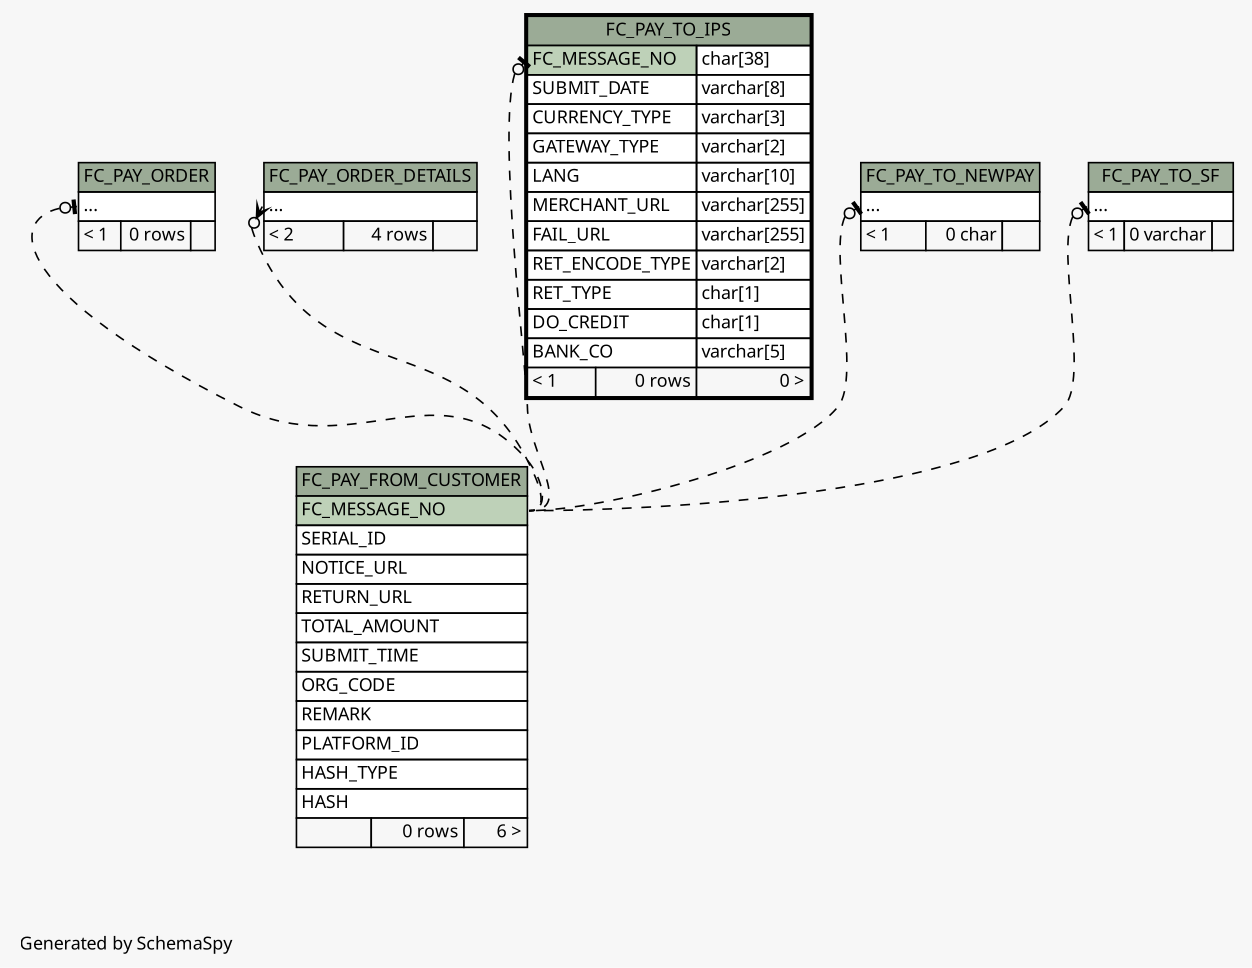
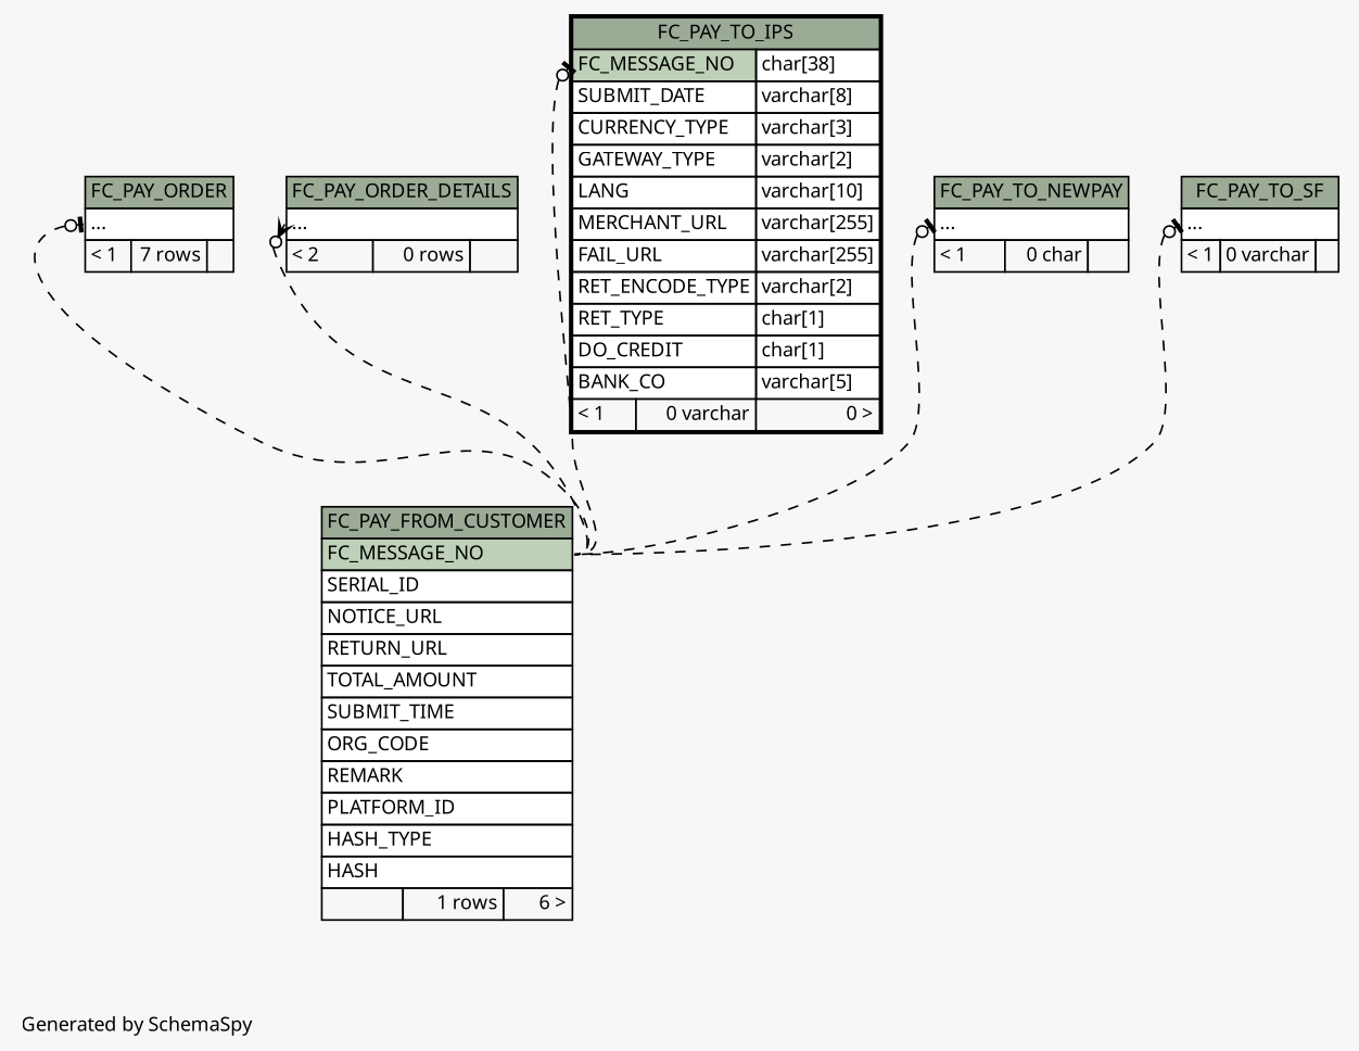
  digraph {
    bgcolor="#f7f7f7"
    fontname="Microsoft YaHei"
    fontsize=11
    label="\nGenerated by SchemaSpy"
    labeljust=l
    nodesep=0.18
    rankdir=TB
    ranksep=0.46
    node [fontname="Microsoft YaHei" fontsize=11 shape=plaintext]
    edge [arrowhead=none arrowsize=0.8 arrowtail=teeodot dir=back headport="FC_MESSAGE_NO:e" style=dashed tailport="elipses:w"]
-   n1 [label=<     <TABLE BORDER="0" CELLBORDER="1" CELLSPACING="0" BGCOLOR="#ffffff">       <TR><TD COLSPAN="3" BGCOLOR="#9bab96" ALIGN="CENTER">FC_PAY_FROM_CUSTOMER</TD></TR>       <TR><TD PORT="FC_MESSAGE_NO" COLSPAN="3" BGCOLOR="#bed1b8" ALIGN="LEFT">FC_MESSAGE_NO</TD></TR>       <TR><TD PORT="SERIAL_ID" COLSPAN="3" ALIGN="LEFT">SERIAL_ID</TD></TR>       <TR><TD PORT="NOTICE_URL" COLSPAN="3" ALIGN="LEFT">NOTICE_URL</TD></TR>       <TR><TD PORT="RETURN_URL" COLSPAN="3" ALIGN="LEFT">RETURN_URL</TD></TR>       <TR><TD PORT="TOTAL_AMOUNT" COLSPAN="3" ALIGN="LEFT">TOTAL_AMOUNT</TD></TR>       <TR><TD PORT="SUBMIT_TIME" COLSPAN="3" ALIGN="LEFT">SUBMIT_TIME</TD></TR>       <TR><TD PORT="ORG_CODE" COLSPAN="3" ALIGN="LEFT">ORG_CODE</TD></TR>       <TR><TD PORT="REMARK" COLSPAN="3" ALIGN="LEFT">REMARK</TD></TR>       <TR><TD PORT="PLATFORM_ID" COLSPAN="3" ALIGN="LEFT">PLATFORM_ID</TD></TR>       <TR><TD PORT="HASH_TYPE" COLSPAN="3" ALIGN="LEFT">HASH_TYPE</TD></TR>       <TR><TD PORT="HASH" COLSPAN="3" ALIGN="LEFT">HASH</TD></TR>       <TR><TD ALIGN="LEFT" BGCOLOR="#f7f7f7">  </TD><TD ALIGN="RIGHT" BGCOLOR="#f7f7f7">0 rows</TD><TD ALIGN="RIGHT" BGCOLOR="#f7f7f7">6 &gt;</TD></TR>     </TABLE>>]
-   n2 [label=<     <TABLE BORDER="0" CELLBORDER="1" CELLSPACING="0" BGCOLOR="#ffffff">       <TR><TD COLSPAN="3" BGCOLOR="#9bab96" ALIGN="CENTER">FC_PAY_ORDER</TD></TR>       <TR><TD PORT="elipses" COLSPAN="3" ALIGN="LEFT">...</TD></TR>       <TR><TD ALIGN="LEFT" BGCOLOR="#f7f7f7">&lt; 1</TD><TD ALIGN="RIGHT" BGCOLOR="#f7f7f7">0 rows</TD><TD ALIGN="RIGHT" BGCOLOR="#f7f7f7">  </TD></TR>     </TABLE>>]
-   n3 [label=<     <TABLE BORDER="0" CELLBORDER="1" CELLSPACING="0" BGCOLOR="#ffffff">       <TR><TD COLSPAN="3" BGCOLOR="#9bab96" ALIGN="CENTER">FC_PAY_ORDER_DETAILS</TD></TR>       <TR><TD PORT="elipses" COLSPAN="3" ALIGN="LEFT">...</TD></TR>       <TR><TD ALIGN="LEFT" BGCOLOR="#f7f7f7">&lt; 2</TD><TD ALIGN="RIGHT" BGCOLOR="#f7f7f7">4 rows</TD><TD ALIGN="RIGHT" BGCOLOR="#f7f7f7">  </TD></TR>     </TABLE>>]
-   n4 [label=<     <TABLE BORDER="2" CELLBORDER="1" CELLSPACING="0" BGCOLOR="#ffffff">       <TR><TD COLSPAN="3" BGCOLOR="#9bab96" ALIGN="CENTER">FC_PAY_TO_IPS</TD></TR>       <TR><TD PORT="FC_MESSAGE_NO" COLSPAN="2" BGCOLOR="#bed1b8" ALIGN="LEFT">FC_MESSAGE_NO</TD><TD PORT="FC_MESSAGE_NO.type" ALIGN="LEFT">char[38]</TD></TR>       <TR><TD PORT="SUBMIT_DATE" COLSPAN="2" ALIGN="LEFT">SUBMIT_DATE</TD><TD PORT="SUBMIT_DATE.type" ALIGN="LEFT">varchar[8]</TD></TR>       <TR><TD PORT="CURRENCY_TYPE" COLSPAN="2" ALIGN="LEFT">CURRENCY_TYPE</TD><TD PORT="CURRENCY_TYPE.type" ALIGN="LEFT">varchar[3]</TD></TR>       <TR><TD PORT="GATEWAY_TYPE" COLSPAN="2" ALIGN="LEFT">GATEWAY_TYPE</TD><TD PORT="GATEWAY_TYPE.type" ALIGN="LEFT">varchar[2]</TD></TR>       <TR><TD PORT="LANG" COLSPAN="2" ALIGN="LEFT">LANG</TD><TD PORT="LANG.type" ALIGN="LEFT">varchar[10]</TD></TR>       <TR><TD PORT="MERCHANT_URL" COLSPAN="2" ALIGN="LEFT">MERCHANT_URL</TD><TD PORT="MERCHANT_URL.type" ALIGN="LEFT">varchar[255]</TD></TR>       <TR><TD PORT="FAIL_URL" COLSPAN="2" ALIGN="LEFT">FAIL_URL</TD><TD PORT="FAIL_URL.type" ALIGN="LEFT">varchar[255]</TD></TR>       <TR><TD PORT="RET_ENCODE_TYPE" COLSPAN="2" ALIGN="LEFT">RET_ENCODE_TYPE</TD><TD PORT="RET_ENCODE_TYPE.type" ALIGN="LEFT">varchar[2]</TD></TR>       <TR><TD PORT="RET_TYPE" COLSPAN="2" ALIGN="LEFT">RET_TYPE</TD><TD PORT="RET_TYPE.type" ALIGN="LEFT">char[1]</TD></TR>       <TR><TD PORT="DO_CREDIT" COLSPAN="2" ALIGN="LEFT">DO_CREDIT</TD><TD PORT="DO_CREDIT.type" ALIGN="LEFT">char[1]</TD></TR>       <TR><TD PORT="BANK_CO" COLSPAN="2" ALIGN="LEFT">BANK_CO</TD><TD PORT="BANK_CO.type" ALIGN="LEFT">varchar[5]</TD></TR>       <TR><TD ALIGN="LEFT" BGCOLOR="#f7f7f7">&lt; 1</TD><TD ALIGN="RIGHT" BGCOLOR="#f7f7f7">0 rows</TD><TD ALIGN="RIGHT" BGCOLOR="#f7f7f7">0 &gt;</TD></TR>     </TABLE>>]
+   n1 [label=<     <TABLE BORDER="0" CELLBORDER="1" CELLSPACING="0" BGCOLOR="#ffffff">       <TR><TD COLSPAN="3" BGCOLOR="#9bab96" ALIGN="CENTER">FC_PAY_FROM_CUSTOMER</TD></TR>       <TR><TD PORT="FC_MESSAGE_NO" COLSPAN="3" BGCOLOR="#bed1b8" ALIGN="LEFT">FC_MESSAGE_NO</TD></TR>       <TR><TD PORT="SERIAL_ID" COLSPAN="3" ALIGN="LEFT">SERIAL_ID</TD></TR>       <TR><TD PORT="NOTICE_URL" COLSPAN="3" ALIGN="LEFT">NOTICE_URL</TD></TR>       <TR><TD PORT="RETURN_URL" COLSPAN="3" ALIGN="LEFT">RETURN_URL</TD></TR>       <TR><TD PORT="TOTAL_AMOUNT" COLSPAN="3" ALIGN="LEFT">TOTAL_AMOUNT</TD></TR>       <TR><TD PORT="SUBMIT_TIME" COLSPAN="3" ALIGN="LEFT">SUBMIT_TIME</TD></TR>       <TR><TD PORT="ORG_CODE" COLSPAN="3" ALIGN="LEFT">ORG_CODE</TD></TR>       <TR><TD PORT="REMARK" COLSPAN="3" ALIGN="LEFT">REMARK</TD></TR>       <TR><TD PORT="PLATFORM_ID" COLSPAN="3" ALIGN="LEFT">PLATFORM_ID</TD></TR>       <TR><TD PORT="HASH_TYPE" COLSPAN="3" ALIGN="LEFT">HASH_TYPE</TD></TR>       <TR><TD PORT="HASH" COLSPAN="3" ALIGN="LEFT">HASH</TD></TR>       <TR><TD ALIGN="LEFT" BGCOLOR="#f7f7f7">  </TD><TD ALIGN="RIGHT" BGCOLOR="#f7f7f7">1 rows</TD><TD ALIGN="RIGHT" BGCOLOR="#f7f7f7">6 &gt;</TD></TR>     </TABLE>>]
+   n2 [label=<     <TABLE BORDER="0" CELLBORDER="1" CELLSPACING="0" BGCOLOR="#ffffff">       <TR><TD COLSPAN="3" BGCOLOR="#9bab96" ALIGN="CENTER">FC_PAY_ORDER</TD></TR>       <TR><TD PORT="elipses" COLSPAN="3" ALIGN="LEFT">...</TD></TR>       <TR><TD ALIGN="LEFT" BGCOLOR="#f7f7f7">&lt; 1</TD><TD ALIGN="RIGHT" BGCOLOR="#f7f7f7">7 rows</TD><TD ALIGN="RIGHT" BGCOLOR="#f7f7f7">  </TD></TR>     </TABLE>>]
+   n3 [label=<     <TABLE BORDER="0" CELLBORDER="1" CELLSPACING="0" BGCOLOR="#ffffff">       <TR><TD COLSPAN="3" BGCOLOR="#9bab96" ALIGN="CENTER">FC_PAY_ORDER_DETAILS</TD></TR>       <TR><TD PORT="elipses" COLSPAN="3" ALIGN="LEFT">...</TD></TR>       <TR><TD ALIGN="LEFT" BGCOLOR="#f7f7f7">&lt; 2</TD><TD ALIGN="RIGHT" BGCOLOR="#f7f7f7">0 rows</TD><TD ALIGN="RIGHT" BGCOLOR="#f7f7f7">  </TD></TR>     </TABLE>>]
+   n4 [label=<     <TABLE BORDER="2" CELLBORDER="1" CELLSPACING="0" BGCOLOR="#ffffff">       <TR><TD COLSPAN="3" BGCOLOR="#9bab96" ALIGN="CENTER">FC_PAY_TO_IPS</TD></TR>       <TR><TD PORT="FC_MESSAGE_NO" COLSPAN="2" BGCOLOR="#bed1b8" ALIGN="LEFT">FC_MESSAGE_NO</TD><TD PORT="FC_MESSAGE_NO.type" ALIGN="LEFT">char[38]</TD></TR>       <TR><TD PORT="SUBMIT_DATE" COLSPAN="2" ALIGN="LEFT">SUBMIT_DATE</TD><TD PORT="SUBMIT_DATE.type" ALIGN="LEFT">varchar[8]</TD></TR>       <TR><TD PORT="CURRENCY_TYPE" COLSPAN="2" ALIGN="LEFT">CURRENCY_TYPE</TD><TD PORT="CURRENCY_TYPE.type" ALIGN="LEFT">varchar[3]</TD></TR>       <TR><TD PORT="GATEWAY_TYPE" COLSPAN="2" ALIGN="LEFT">GATEWAY_TYPE</TD><TD PORT="GATEWAY_TYPE.type" ALIGN="LEFT">varchar[2]</TD></TR>       <TR><TD PORT="LANG" COLSPAN="2" ALIGN="LEFT">LANG</TD><TD PORT="LANG.type" ALIGN="LEFT">varchar[10]</TD></TR>       <TR><TD PORT="MERCHANT_URL" COLSPAN="2" ALIGN="LEFT">MERCHANT_URL</TD><TD PORT="MERCHANT_URL.type" ALIGN="LEFT">varchar[255]</TD></TR>       <TR><TD PORT="FAIL_URL" COLSPAN="2" ALIGN="LEFT">FAIL_URL</TD><TD PORT="FAIL_URL.type" ALIGN="LEFT">varchar[255]</TD></TR>       <TR><TD PORT="RET_ENCODE_TYPE" COLSPAN="2" ALIGN="LEFT">RET_ENCODE_TYPE</TD><TD PORT="RET_ENCODE_TYPE.type" ALIGN="LEFT">varchar[2]</TD></TR>       <TR><TD PORT="RET_TYPE" COLSPAN="2" ALIGN="LEFT">RET_TYPE</TD><TD PORT="RET_TYPE.type" ALIGN="LEFT">char[1]</TD></TR>       <TR><TD PORT="DO_CREDIT" COLSPAN="2" ALIGN="LEFT">DO_CREDIT</TD><TD PORT="DO_CREDIT.type" ALIGN="LEFT">char[1]</TD></TR>       <TR><TD PORT="BANK_CO" COLSPAN="2" ALIGN="LEFT">BANK_CO</TD><TD PORT="BANK_CO.type" ALIGN="LEFT">varchar[5]</TD></TR>       <TR><TD ALIGN="LEFT" BGCOLOR="#f7f7f7">&lt; 1</TD><TD ALIGN="RIGHT" BGCOLOR="#f7f7f7">0 varchar</TD><TD ALIGN="RIGHT" BGCOLOR="#f7f7f7">0 &gt;</TD></TR>     </TABLE>>]
    n5 [label=<     <TABLE BORDER="0" CELLBORDER="1" CELLSPACING="0" BGCOLOR="#ffffff">       <TR><TD COLSPAN="3" BGCOLOR="#9bab96" ALIGN="CENTER">FC_PAY_TO_NEWPAY</TD></TR>       <TR><TD PORT="elipses" COLSPAN="3" ALIGN="LEFT">...</TD></TR>       <TR><TD ALIGN="LEFT" BGCOLOR="#f7f7f7">&lt; 1</TD><TD ALIGN="RIGHT" BGCOLOR="#f7f7f7">0 char</TD><TD ALIGN="RIGHT" BGCOLOR="#f7f7f7">  </TD></TR>     </TABLE>>]
    n6 [label=<     <TABLE BORDER="0" CELLBORDER="1" CELLSPACING="0" BGCOLOR="#ffffff">       <TR><TD COLSPAN="3" BGCOLOR="#9bab96" ALIGN="CENTER">FC_PAY_TO_SF</TD></TR>       <TR><TD PORT="elipses" COLSPAN="3" ALIGN="LEFT">...</TD></TR>       <TR><TD ALIGN="LEFT" BGCOLOR="#f7f7f7">&lt; 1</TD><TD ALIGN="RIGHT" BGCOLOR="#f7f7f7">0 varchar</TD><TD ALIGN="RIGHT" BGCOLOR="#f7f7f7">  </TD></TR>     </TABLE>>]
    n2 -> n1
    n3 -> n1 [arrowtail=crowodot]
    n4 -> n1 [tailport="FC_MESSAGE_NO:w"]
    n5 -> n1
    n6 -> n1
  }
